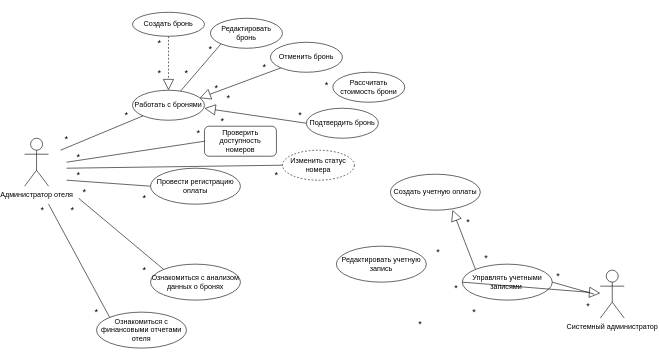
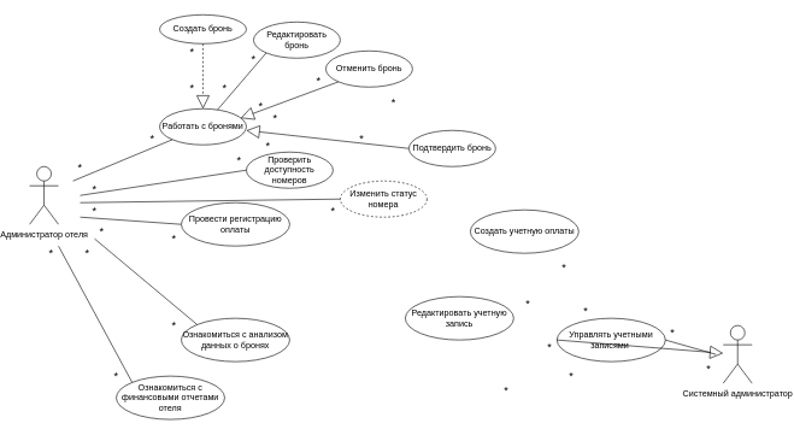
  <mxCell id="0" />
  <mxCell id="1" parent="0" />
  <mxCell id="2" value="Администратор отеля" style="shape=umlActor;verticalLabelPosition=bottom;verticalAlign=top;html=1;outlineConnect=0;" parent="1" vertex="1"><mxGeometry x="20" y="230" width="40" height="80" as="geometry" /></mxCell>
  <mxCell id="3" value="Системный администратор" style="shape=umlActor;verticalLabelPosition=bottom;verticalAlign=top;html=1;outlineConnect=0;" parent="1" vertex="1"><mxGeometry x="980" y="450" width="40" height="80" as="geometry" /></mxCell>
- <mxCell id="4" value="Проверить доступность номеров" style="whiteSpace=wrap;html=1;rounded=1;" parent="1" vertex="1"><mxGeometry x="320" y="210" width="120" height="50" as="geometry" /></mxCell>
+ <mxCell id="4" value="Проверить доступность номеров" style="ellipse;whiteSpace=wrap;html=1;" parent="1" vertex="1"><mxGeometry x="320" y="210" width="120" height="50" as="geometry" /></mxCell>
  <mxCell id="5" value="Работать с бронями" style="ellipse;whiteSpace=wrap;html=1;" parent="1" vertex="1"><mxGeometry x="200" y="150" width="120" height="50" as="geometry" /></mxCell>
  <mxCell id="6" value="Изменить статус номера" style="ellipse;whiteSpace=wrap;html=1;dashed=1;" parent="1" vertex="1"><mxGeometry x="450" y="250" width="120" height="50" as="geometry" /></mxCell>
  <mxCell id="7" value="Ознакомиться с анализом данных о бронях" style="ellipse;whiteSpace=wrap;html=1;" parent="1" vertex="1"><mxGeometry x="230" y="440" width="150" height="60" as="geometry" /></mxCell>
  <mxCell id="8" value="Ознакомиться с финансовыми отчетами отеля" style="ellipse;whiteSpace=wrap;html=1;" parent="1" vertex="1"><mxGeometry x="140" y="520" width="150" height="60" as="geometry" /></mxCell>
  <mxCell id="9" value="Управлять учетными записями&amp;nbsp;" style="ellipse;whiteSpace=wrap;html=1;" parent="1" vertex="1"><mxGeometry x="750" y="440" width="150" height="60" as="geometry" /></mxCell>
  <mxCell id="10" value="Создать учетную оплаты" style="ellipse;whiteSpace=wrap;html=1;" parent="1" vertex="1"><mxGeometry x="630" y="290" width="150" height="60" as="geometry" /></mxCell>
  <mxCell id="11" value="Редактировать учетную запись" style="ellipse;whiteSpace=wrap;html=1;" parent="1" vertex="1"><mxGeometry x="540" y="410" width="150" height="60" as="geometry" /></mxCell>
  <mxCell id="12" value="" style="endArrow=none;html=1;rounded=0;entryX=0;entryY=1;entryDx=0;entryDy=0;" parent="1" target="5" edge="1"><mxGeometry width="50" height="50" relative="1" as="geometry"><mxPoint x="80" y="250" as="sourcePoint" /><mxPoint x="540" y="330" as="targetPoint" /></mxGeometry></mxCell>
  <mxCell id="13" value="" style="endArrow=block;endSize=16;endFill=0;html=1;rounded=0;entryX=0.5;entryY=0;entryDx=0;entryDy=0;exitX=0.5;exitY=1;exitDx=0;exitDy=0;dashed=1;" parent="1" source="27" target="5" edge="1"><mxGeometry width="160" relative="1" as="geometry"><mxPoint x="280" y="90" as="sourcePoint" /><mxPoint x="260" y="150" as="targetPoint" /></mxGeometry></mxCell>
  <mxCell id="14" value="" style="endArrow=none;endSize=16;endFill=0;html=1;rounded=0;exitX=0;exitY=1;exitDx=0;exitDy=0;" parent="1" source="28" target="5" edge="1"><mxGeometry width="160" relative="1" as="geometry"><mxPoint x="387" y="113" as="sourcePoint" /><mxPoint x="336" y="166" as="targetPoint" /></mxGeometry></mxCell>
  <mxCell id="15" value="" style="endArrow=block;endSize=16;endFill=0;html=1;rounded=0;exitX=0;exitY=1;exitDx=0;exitDy=0;entryX=0.934;entryY=0.26;entryDx=0;entryDy=0;entryPerimeter=0;" parent="1" source="29" target="5" edge="1"><mxGeometry width="160" relative="1" as="geometry"><mxPoint x="397" y="123" as="sourcePoint" /><mxPoint x="320" y="166" as="targetPoint" /></mxGeometry></mxCell>
  <mxCell id="16" value="" style="endArrow=none;html=1;rounded=0;entryX=0;entryY=0.5;entryDx=0;entryDy=0;" parent="1" target="4" edge="1"><mxGeometry width="50" height="50" relative="1" as="geometry"><mxPoint x="90" y="270" as="sourcePoint" /><mxPoint x="227" y="203" as="targetPoint" /></mxGeometry></mxCell>
  <mxCell id="17" value="" style="endArrow=none;html=1;rounded=0;entryX=0;entryY=0.5;entryDx=0;entryDy=0;" parent="1" target="6" edge="1"><mxGeometry width="50" height="50" relative="1" as="geometry"><mxPoint x="90" y="280" as="sourcePoint" /><mxPoint x="330" y="245" as="targetPoint" /></mxGeometry></mxCell>
  <mxCell id="18" value="" style="endArrow=none;html=1;rounded=0;entryX=0;entryY=0.5;entryDx=0;entryDy=0;" parent="1" target="25" edge="1"><mxGeometry width="50" height="50" relative="1" as="geometry"><mxPoint x="90" y="300" as="sourcePoint" /><mxPoint x="460" y="285" as="targetPoint" /></mxGeometry></mxCell>
  <mxCell id="19" value="" style="endArrow=none;html=1;rounded=0;entryX=0;entryY=0;entryDx=0;entryDy=0;" parent="1" target="8" edge="1"><mxGeometry width="50" height="50" relative="1" as="geometry"><mxPoint x="60" y="340" as="sourcePoint" /><mxPoint x="262" y="329" as="targetPoint" /></mxGeometry></mxCell>
  <mxCell id="20" value="" style="endArrow=none;html=1;rounded=0;entryX=0;entryY=0;entryDx=0;entryDy=0;" parent="1" target="7" edge="1"><mxGeometry width="50" height="50" relative="1" as="geometry"><mxPoint x="110" y="330" as="sourcePoint" /><mxPoint x="212" y="520" as="targetPoint" /></mxGeometry></mxCell>
  <mxCell id="21" value="" style="endArrow=none;html=1;rounded=0;exitX=1;exitY=0.5;exitDx=0;exitDy=0;" parent="1" source="9" edge="1"><mxGeometry width="50" height="50" relative="1" as="geometry"><mxPoint x="934" y="286" as="sourcePoint" /><mxPoint x="970" y="490" as="targetPoint" /></mxGeometry></mxCell>
- <mxCell id="22" value="" style="endArrow=block;endSize=16;endFill=0;html=1;rounded=0;exitX=0;exitY=0;exitDx=0;exitDy=0;entryX=0.691;entryY=0.995;entryDx=0;entryDy=0;entryPerimeter=0;" parent="1" source="9" target="10" edge="1"><mxGeometry width="160" relative="1" as="geometry"><mxPoint x="928" y="360" as="sourcePoint" /><mxPoint x="780" y="388" as="targetPoint" /></mxGeometry></mxCell>
  <mxCell id="23" value="" style="endArrow=block;endSize=16;endFill=0;html=1;rounded=0;exitX=0;exitY=0.5;exitDx=0;exitDy=0;" parent="1" source="9" target="3" edge="1"><mxGeometry width="160" relative="1" as="geometry"><mxPoint x="835" y="450" as="sourcePoint" /><mxPoint x="774" y="370" as="targetPoint" /></mxGeometry></mxCell>
  <mxCell id="24" value="" style="endArrow=block;endSize=16;endFill=0;html=1;rounded=0;exitX=0;exitY=0.5;exitDx=0;exitDy=0;" parent="1" source="26" edge="1"><mxGeometry width="160" relative="1" as="geometry"><mxPoint x="550" y="155" as="sourcePoint" /><mxPoint x="320" y="180" as="targetPoint" /></mxGeometry></mxCell>
  <mxCell id="25" value="Провести регистрацию оплаты" style="ellipse;whiteSpace=wrap;html=1;" parent="1" vertex="1"><mxGeometry x="230" y="280" width="150" height="60" as="geometry" /></mxCell>
- <mxCell id="26" value="Подтвердить бронь" style="ellipse;whiteSpace=wrap;html=1;" parent="1" vertex="1"><mxGeometry x="490" y="180" width="120" height="50" as="geometry" /></mxCell>
+ <mxCell id="26" value="Подтвердить бронь" style="ellipse;whiteSpace=wrap;html=1;" parent="1" vertex="1"><mxGeometry x="545" y="180" width="120" height="50" as="geometry" /></mxCell>
  <mxCell id="27" value="Создать бронь" style="ellipse;whiteSpace=wrap;html=1;" parent="1" vertex="1"><mxGeometry x="200" y="20" width="120" height="40" as="geometry" /></mxCell>
  <mxCell id="28" value="Редактировать бронь" style="ellipse;whiteSpace=wrap;html=1;" parent="1" vertex="1"><mxGeometry x="330" y="30" width="120" height="50" as="geometry" /></mxCell>
  <mxCell id="29" value="Отменить бронь" style="ellipse;whiteSpace=wrap;html=1;" parent="1" vertex="1"><mxGeometry x="430" y="70" width="120" height="50" as="geometry" /></mxCell>
- <mxCell id="30" value="Рассчитать стоимость брони" style="ellipse;whiteSpace=wrap;html=1;" parent="1" vertex="1"><mxGeometry x="534" y="120" width="120" height="50" as="geometry" /></mxCell>
  <mxCell id="31" value="&lt;font style=&quot;font-size: 15px;&quot;&gt;*&lt;/font&gt;" style="text;html=1;align=center;verticalAlign=middle;whiteSpace=wrap;rounded=0;" vertex="1" parent="1"><mxGeometry x="40" y="340" width="20" height="20" as="geometry" /></mxCell>
  <mxCell id="32" value="&lt;font style=&quot;font-size: 15px;&quot;&gt;*&lt;/font&gt;" style="text;html=1;align=center;verticalAlign=middle;whiteSpace=wrap;rounded=0;" vertex="1" parent="1"><mxGeometry x="130" y="510" width="20" height="20" as="geometry" /></mxCell>
  <mxCell id="33" value="&lt;font style=&quot;font-size: 15px;&quot;&gt;*&lt;/font&gt;" style="text;html=1;align=center;verticalAlign=middle;whiteSpace=wrap;rounded=0;" vertex="1" parent="1"><mxGeometry x="90" y="340" width="20" height="20" as="geometry" /></mxCell>
  <mxCell id="34" value="&lt;font style=&quot;font-size: 15px;&quot;&gt;*&lt;/font&gt;" style="text;html=1;align=center;verticalAlign=middle;whiteSpace=wrap;rounded=0;" vertex="1" parent="1"><mxGeometry x="210" y="440" width="20" height="20" as="geometry" /></mxCell>
  <mxCell id="35" value="&lt;font style=&quot;font-size: 15px;&quot;&gt;*&lt;/font&gt;" style="text;html=1;align=center;verticalAlign=middle;whiteSpace=wrap;rounded=0;" vertex="1" parent="1"><mxGeometry x="110" y="310" width="20" height="20" as="geometry" /></mxCell>
  <mxCell id="36" value="&lt;font style=&quot;font-size: 15px;&quot;&gt;*&lt;/font&gt;" style="text;html=1;align=center;verticalAlign=middle;whiteSpace=wrap;rounded=0;" vertex="1" parent="1"><mxGeometry x="210" y="320" width="20" height="20" as="geometry" /></mxCell>
  <mxCell id="37" value="&lt;font style=&quot;font-size: 15px;&quot;&gt;*&lt;/font&gt;" style="text;html=1;align=center;verticalAlign=middle;whiteSpace=wrap;rounded=0;" vertex="1" parent="1"><mxGeometry x="100" y="280" width="20" height="20" as="geometry" /></mxCell>
  <mxCell id="38" value="&lt;font style=&quot;font-size: 15px;&quot;&gt;*&lt;/font&gt;" style="text;html=1;align=center;verticalAlign=middle;whiteSpace=wrap;rounded=0;" vertex="1" parent="1"><mxGeometry x="430" y="280" width="20" height="20" as="geometry" /></mxCell>
  <mxCell id="39" value="&lt;font style=&quot;font-size: 15px;&quot;&gt;*&lt;/font&gt;" style="text;html=1;align=center;verticalAlign=middle;whiteSpace=wrap;rounded=0;" vertex="1" parent="1"><mxGeometry x="100" y="250" width="20" height="20" as="geometry" /></mxCell>
  <mxCell id="40" value="&lt;font style=&quot;font-size: 15px;&quot;&gt;*&lt;/font&gt;" style="text;html=1;align=center;verticalAlign=middle;whiteSpace=wrap;rounded=0;" vertex="1" parent="1"><mxGeometry x="300" y="210" width="20" height="20" as="geometry" /></mxCell>
  <mxCell id="41" value="&lt;font style=&quot;font-size: 15px;&quot;&gt;*&lt;/font&gt;" style="text;html=1;align=center;verticalAlign=middle;whiteSpace=wrap;rounded=0;" vertex="1" parent="1"><mxGeometry x="80" y="220" width="20" height="20" as="geometry" /></mxCell>
  <mxCell id="42" value="&lt;font style=&quot;font-size: 15px;&quot;&gt;*&lt;/font&gt;" style="text;html=1;align=center;verticalAlign=middle;whiteSpace=wrap;rounded=0;" vertex="1" parent="1"><mxGeometry y="180" width="20" height="20" as="geometry" x="180" /></mxCell>
  <mxCell id="43" value="&lt;font style=&quot;font-size: 15px;&quot;&gt;*&lt;/font&gt;" style="text;html=1;align=center;verticalAlign=middle;whiteSpace=wrap;rounded=0;" vertex="1" parent="1"><mxGeometry x="750" y="360" width="20" height="20" as="geometry" /></mxCell>
  <mxCell id="44" value="&lt;font style=&quot;font-size: 15px;&quot;&gt;*&lt;/font&gt;" style="text;html=1;align=center;verticalAlign=middle;whiteSpace=wrap;rounded=0;" vertex="1" parent="1"><mxGeometry x="780" y="420" width="20" height="20" as="geometry" /></mxCell>
  <mxCell id="45" value="&lt;font style=&quot;font-size: 15px;&quot;&gt;*&lt;/font&gt;" style="text;html=1;align=center;verticalAlign=middle;whiteSpace=wrap;rounded=0;" vertex="1" parent="1"><mxGeometry x="700" y="410" width="20" height="20" as="geometry" /></mxCell>
  <mxCell id="46" value="&lt;font style=&quot;font-size: 15px;&quot;&gt;*&lt;/font&gt;" style="text;html=1;align=center;verticalAlign=middle;whiteSpace=wrap;rounded=0;" vertex="1" parent="1"><mxGeometry x="730" y="470" width="20" height="20" as="geometry" /></mxCell>
  <mxCell id="47" value="&lt;font style=&quot;font-size: 15px;&quot;&gt;*&lt;/font&gt;" style="text;html=1;align=center;verticalAlign=middle;whiteSpace=wrap;rounded=0;" vertex="1" parent="1"><mxGeometry x="670" y="530" width="20" height="20" as="geometry" /></mxCell>
  <mxCell id="48" value="&lt;font style=&quot;font-size: 15px;&quot;&gt;*&lt;/font&gt;" style="text;html=1;align=center;verticalAlign=middle;whiteSpace=wrap;rounded=0;" vertex="1" parent="1"><mxGeometry x="760" y="510" width="20" height="20" as="geometry" /></mxCell>
  <mxCell id="49" value="&lt;font style=&quot;font-size: 15px;&quot;&gt;*&lt;/font&gt;" style="text;html=1;align=center;verticalAlign=middle;whiteSpace=wrap;rounded=0;" vertex="1" parent="1"><mxGeometry x="900" y="450" width="20" height="20" as="geometry" /></mxCell>
  <mxCell id="50" value="&lt;font style=&quot;font-size: 15px;&quot;&gt;*&lt;/font&gt;" style="text;html=1;align=center;verticalAlign=middle;whiteSpace=wrap;rounded=0;" vertex="1" parent="1"><mxGeometry x="950" y="500" width="20" height="20" as="geometry" /></mxCell>
  <mxCell id="51" value="&lt;font style=&quot;font-size: 15px;&quot;&gt;*&lt;/font&gt;" style="text;html=1;align=center;verticalAlign=middle;whiteSpace=wrap;rounded=0;" vertex="1" parent="1"><mxGeometry x="235" y="60" width="20" height="20" as="geometry" /></mxCell>
  <mxCell id="52" value="&lt;font style=&quot;font-size: 15px;&quot;&gt;*&lt;/font&gt;" style="text;html=1;align=center;verticalAlign=middle;whiteSpace=wrap;rounded=0;" vertex="1" parent="1"><mxGeometry x="235" y="110" width="20" height="20" as="geometry" /></mxCell>
  <mxCell id="53" value="&lt;font style=&quot;font-size: 15px;&quot;&gt;*&lt;/font&gt;" style="text;html=1;align=center;verticalAlign=middle;whiteSpace=wrap;rounded=0;" vertex="1" parent="1"><mxGeometry x="320" y="70" width="20" height="20" as="geometry" /></mxCell>
  <mxCell id="54" value="&lt;font style=&quot;font-size: 15px;&quot;&gt;*&lt;/font&gt;" style="text;html=1;align=center;verticalAlign=middle;whiteSpace=wrap;rounded=0;" vertex="1" parent="1"><mxGeometry x="280" y="110" width="20" height="20" as="geometry" /></mxCell>
  <mxCell id="55" value="&lt;font style=&quot;font-size: 15px;&quot;&gt;*&lt;/font&gt;" style="text;html=1;align=center;verticalAlign=middle;whiteSpace=wrap;rounded=0;" vertex="1" parent="1"><mxGeometry x="410" y="100" width="20" height="20" as="geometry" /></mxCell>
  <mxCell id="56" value="&lt;font style=&quot;font-size: 15px;&quot;&gt;*&lt;/font&gt;" style="text;html=1;align=center;verticalAlign=middle;whiteSpace=wrap;rounded=0;" vertex="1" parent="1"><mxGeometry x="330" y="135" width="20" height="20" as="geometry" /></mxCell>
  <mxCell id="57" value="&lt;font style=&quot;font-size: 15px;&quot;&gt;*&lt;/font&gt;" style="text;html=1;align=center;verticalAlign=middle;whiteSpace=wrap;rounded=0;" vertex="1" parent="1"><mxGeometry x="514" y="130" width="20" height="20" as="geometry" /></mxCell>
  <mxCell id="58" value="&lt;font style=&quot;font-size: 15px;&quot;&gt;*&lt;/font&gt;" style="text;html=1;align=center;verticalAlign=middle;whiteSpace=wrap;rounded=0;" vertex="1" parent="1"><mxGeometry x="350" y="152.5" width="20" height="20" as="geometry" /></mxCell>
  <mxCell id="59" value="&lt;font style=&quot;font-size: 15px;&quot;&gt;*&lt;/font&gt;" style="text;html=1;align=center;verticalAlign=middle;whiteSpace=wrap;rounded=0;" vertex="1" parent="1"><mxGeometry x="470" y="180" width="20" height="20" as="geometry" /></mxCell>
  <mxCell id="60" value="&lt;font style=&quot;font-size: 15px;&quot;&gt;*&lt;/font&gt;" style="text;html=1;align=center;verticalAlign=middle;whiteSpace=wrap;rounded=0;" vertex="1" parent="1"><mxGeometry x="340" y="190" width="20" height="20" as="geometry" /></mxCell>
